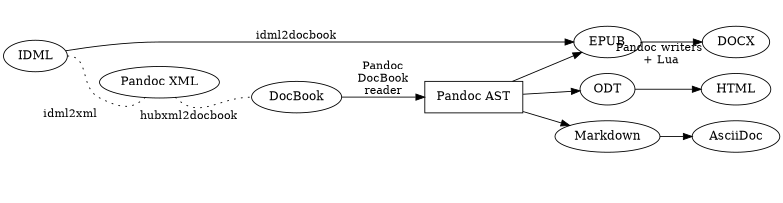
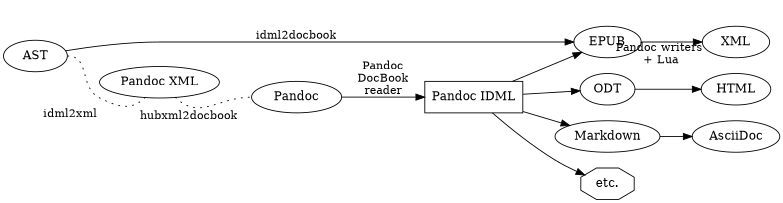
  digraph {
    rankdir=LR
-   n1 [label="Pandoc AST" shape=box]
+   n1 [label="Pandoc IDML" shape=box]
    ODT
    EPUB
    Markdown
+   n5 [label="etc." shape=octagon]
    HTML
-   DOCX
+   DOCX [label=XML]
    AsciiDoc
-   IDML
+   IDML [label=AST]
    n10 [label="Pandoc XML"]
-   DocBook
+   DocBook [label=Pandoc]
    n1 -> ODT
    n1 -> EPUB
    n1 -> Markdown
+   n1 -> n5
    ODT -> HTML
    EPUB -> DOCX [fontsize=13 xlabel="Pandoc writers    \n + Lua    "]
    Markdown -> AsciiDoc
    IDML -> EPUB [fontsize=13 label="\n\nidml2docbook" labelloc=b]
    IDML -> n10 [arrowhead=none fontsize=13 headport=sw style=dotted tailport=e xlabel="\nidml2xml"]
    n10 -> DocBook [arrowhead=none fontsize=13 headport=w style=dotted tailport=se xlabel="\nhubxml2docbook"]
    DocBook -> n1 [fontsize=13 label="Pandoc\nDocBook\nreader"]
  }
